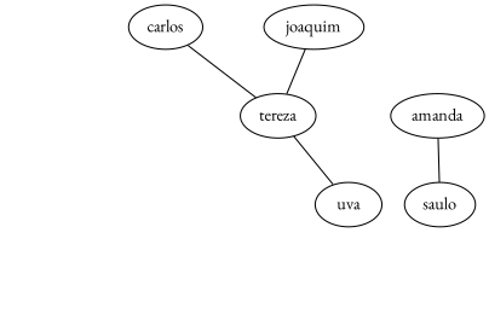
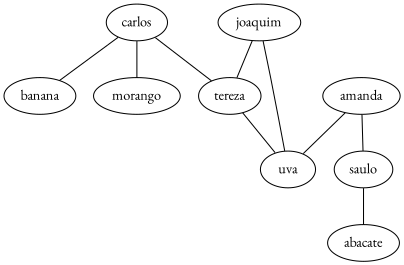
  strict graph {
    fontname="EB Garamond"
    node [fontname="EB Garamond"]
    edge [fontname="EB Garamond" peso=1]
    carlos
+   banana
+   morango
    tereza
    joaquim
    uva
    amanda
    saulo
+   abacate
+   carlos -- banana [peso=2]
+   carlos -- morango
    carlos -- tereza
    tereza -- uva
    joaquim -- tereza [peso=2]
+   joaquim -- uva
+   amanda -- uva
    amanda -- saulo [peso=3]
+   saulo -- abacate
  }
